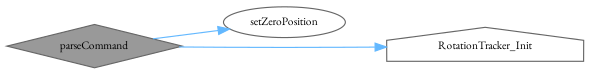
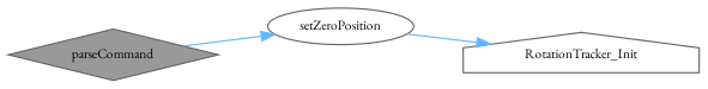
  digraph {
    fontname="EB Garamond"
    rankdir=LR
    node [color=grey40 fillcolor=white fontname="EB Garamond" fontsize=10 style=filled]
    edge [color=steelblue1 fontname="EB Garamond" fontsize=10 labelfontname=Helvetica labelfontsize=10 style=solid]
    n1 [color=gray40 fillcolor=grey60 fontcolor=black height=0.2 label=parseCommand shape=diamond width=0.4]
    n2 [height=0.2 label=setZeroPosition shape=ellipse width=0.4]
    n3 [height=0.2 label=RotationTracker_Init shape=house width=0.4]
    n1 -> n2
-   n1 -> n3
+   n2 -> n3
  }
